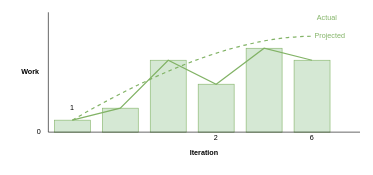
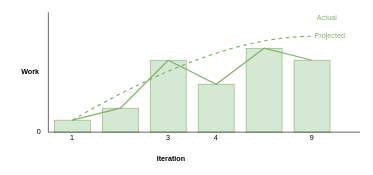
  <mxCell id="0" />
  <mxCell id="1" parent="0" />
  <mxCell id="2" value="" style="rounded=0;whiteSpace=wrap;html=1;fillColor=#d5e8d4;strokeColor=#82b366;" vertex="1" parent="1"><mxGeometry x="490" y="100" width="60" height="120" as="geometry" /></mxCell>
  <mxCell id="3" value="" style="rounded=0;whiteSpace=wrap;html=1;fillColor=#d5e8d4;strokeColor=#82b366;" vertex="1" parent="1"><mxGeometry x="410" y="80" width="60" height="140" as="geometry" /></mxCell>
  <mxCell id="4" value="" style="rounded=0;whiteSpace=wrap;html=1;fillColor=#d5e8d4;strokeColor=#82b366;" vertex="1" parent="1"><mxGeometry x="330" y="140" width="60" height="80" as="geometry" /></mxCell>
  <mxCell id="5" value="" style="rounded=0;whiteSpace=wrap;html=1;fillColor=#d5e8d4;strokeColor=#82b366;" vertex="1" parent="1"><mxGeometry x="250" y="100" width="60" height="120" as="geometry" /></mxCell>
  <mxCell id="6" value="" style="rounded=0;whiteSpace=wrap;html=1;fillColor=#d5e8d4;strokeColor=#82b366;" vertex="1" parent="1"><mxGeometry x="170" y="180" width="60" height="40" as="geometry" /></mxCell>
  <mxCell id="7" value="" style="rounded=0;whiteSpace=wrap;html=1;fillColor=#d5e8d4;strokeColor=#82b366;" vertex="1" parent="1"><mxGeometry x="90" y="200" width="60" height="20" as="geometry" /></mxCell>
  <mxCell id="8" value="" style="endArrow=none;html=1;rounded=0;" parent="1" edge="1"><mxGeometry width="50" height="50" relative="1" as="geometry"><mxPoint x="80" y="220" as="sourcePoint" /><mxPoint x="80" y="20" as="targetPoint" /></mxGeometry></mxCell>
  <mxCell id="9" value="" style="endArrow=none;html=1;rounded=0;" parent="1" edge="1"><mxGeometry width="50" height="50" relative="1" as="geometry"><mxPoint x="80" y="220" as="sourcePoint" /><mxPoint x="600" y="220" as="targetPoint" /></mxGeometry></mxCell>
  <mxCell id="10" value="0" style="rounded=0;whiteSpace=wrap;html=1;strokeColor=none;fillColor=none;align=right;" parent="1" vertex="1"><mxGeometry x="40" y="210" width="30" height="20" as="geometry" /></mxCell>
  <mxCell id="11" value="Work" style="rounded=0;whiteSpace=wrap;html=1;strokeColor=none;fillColor=none;align=center;fontStyle=1" parent="1" vertex="1"><mxGeometry x="20" y="20" width="60" height="200" as="geometry" /></mxCell>
- <mxCell id="12" value="Iteration" style="rounded=0;whiteSpace=wrap;html=1;strokeColor=none;fillColor=none;align=center;fontStyle=1" parent="1" vertex="1"><mxGeometry x="80" y="240" width="520" height="30" as="geometry" /></mxCell>
- <mxCell id="13" value="1" style="rounded=0;whiteSpace=wrap;html=1;strokeColor=none;fillColor=none;align=center;" vertex="1" parent="1"><mxGeometry x="110" y="170" width="20" height="20" as="geometry" /></mxCell>
- <mxCell id="15" value="2" style="rounded=0;whiteSpace=wrap;html=1;strokeColor=none;fillColor=none;align=center;" vertex="1" parent="1"><mxGeometry x="350" y="220" width="20" height="20" as="geometry" /></mxCell>
- <mxCell id="16" value="6" style="rounded=0;whiteSpace=wrap;html=1;strokeColor=none;fillColor=none;align=center;" vertex="1" parent="1"><mxGeometry x="510" y="220" width="20" height="20" as="geometry" /></mxCell>
+ <mxCell id="12" value="Iteration" style="rounded=0;whiteSpace=wrap;html=1;strokeColor=none;fillColor=none;align=center;fontStyle=1" parent="1" vertex="1"><mxGeometry x="25" y="250" width="520" height="30" as="geometry" /></mxCell>
+ <mxCell id="13" value="1" style="rounded=0;whiteSpace=wrap;html=1;strokeColor=none;fillColor=none;align=center;" vertex="1" parent="1"><mxGeometry x="110" y="220" width="20" height="20" as="geometry" /></mxCell>
+ <mxCell id="14" value="3" style="rounded=0;whiteSpace=wrap;html=1;strokeColor=none;fillColor=none;align=center;" vertex="1" parent="1"><mxGeometry x="270" y="220" width="20" height="20" as="geometry" /></mxCell>
+ <mxCell id="15" value="4" style="rounded=0;whiteSpace=wrap;html=1;strokeColor=none;fillColor=none;align=center;" vertex="1" parent="1"><mxGeometry x="350" y="220" width="20" height="20" as="geometry" /></mxCell>
+ <mxCell id="16" value="9" style="rounded=0;whiteSpace=wrap;html=1;strokeColor=none;fillColor=none;align=center;" vertex="1" parent="1"><mxGeometry x="510" y="220" width="20" height="20" as="geometry" /></mxCell>
  <mxCell id="17" value="" style="endArrow=none;html=1;rounded=0;dashed=1;strokeWidth=2;curved=1;fillColor=#d5e8d4;strokeColor=#82b366;exitX=0.5;exitY=0;exitDx=0;exitDy=0;" edge="1" parent="1" source="7"><mxGeometry width="50" height="50" relative="1" as="geometry"><mxPoint x="370" y="160" as="sourcePoint" /><mxPoint x="520" y="60" as="targetPoint" /><Array as="points"><mxPoint x="360" y="60" /></Array></mxGeometry></mxCell>
  <mxCell id="18" value="" style="endArrow=none;html=1;exitX=0.5;exitY=0;exitDx=0;exitDy=0;entryX=0.5;entryY=0;entryDx=0;entryDy=0;fillColor=#d5e8d4;strokeColor=#82B366;rounded=0;strokeWidth=2;" edge="1" parent="1" source="7" target="2"><mxGeometry width="50" height="50" relative="1" as="geometry"><mxPoint x="290" y="160" as="sourcePoint" /><mxPoint x="340" y="110" as="targetPoint" /><Array as="points"><mxPoint x="200" y="180" /><mxPoint x="280" y="100" /><mxPoint x="360" y="140" /><mxPoint x="440" y="80" /></Array></mxGeometry></mxCell>
  <mxCell id="19" value="&lt;font color=&quot;#82b366&quot;&gt;Projected&lt;/font&gt;" style="text;html=1;strokeColor=none;fillColor=none;align=center;verticalAlign=middle;whiteSpace=wrap;rounded=0;" vertex="1" parent="1"><mxGeometry x="520" y="50" width="60" height="20" as="geometry" /></mxCell>
  <mxCell id="20" value="&lt;font&gt;Actual&lt;/font&gt;" style="text;html=1;strokeColor=none;fillColor=none;align=center;verticalAlign=middle;whiteSpace=wrap;rounded=0;fontColor=#82B366;" vertex="1" parent="1"><mxGeometry x="515" y="20" width="60" height="20" as="geometry" /></mxCell>
